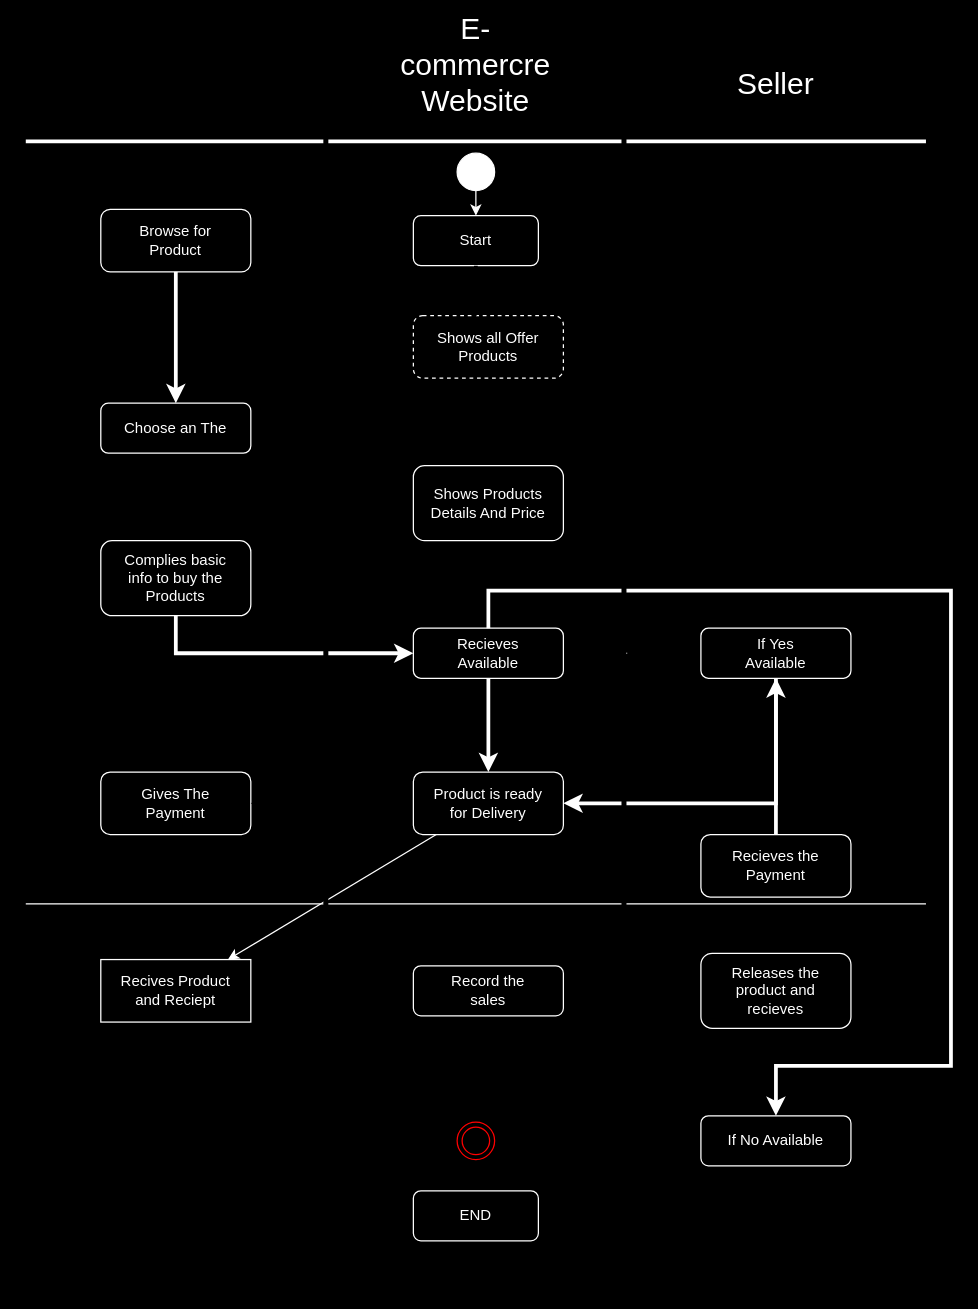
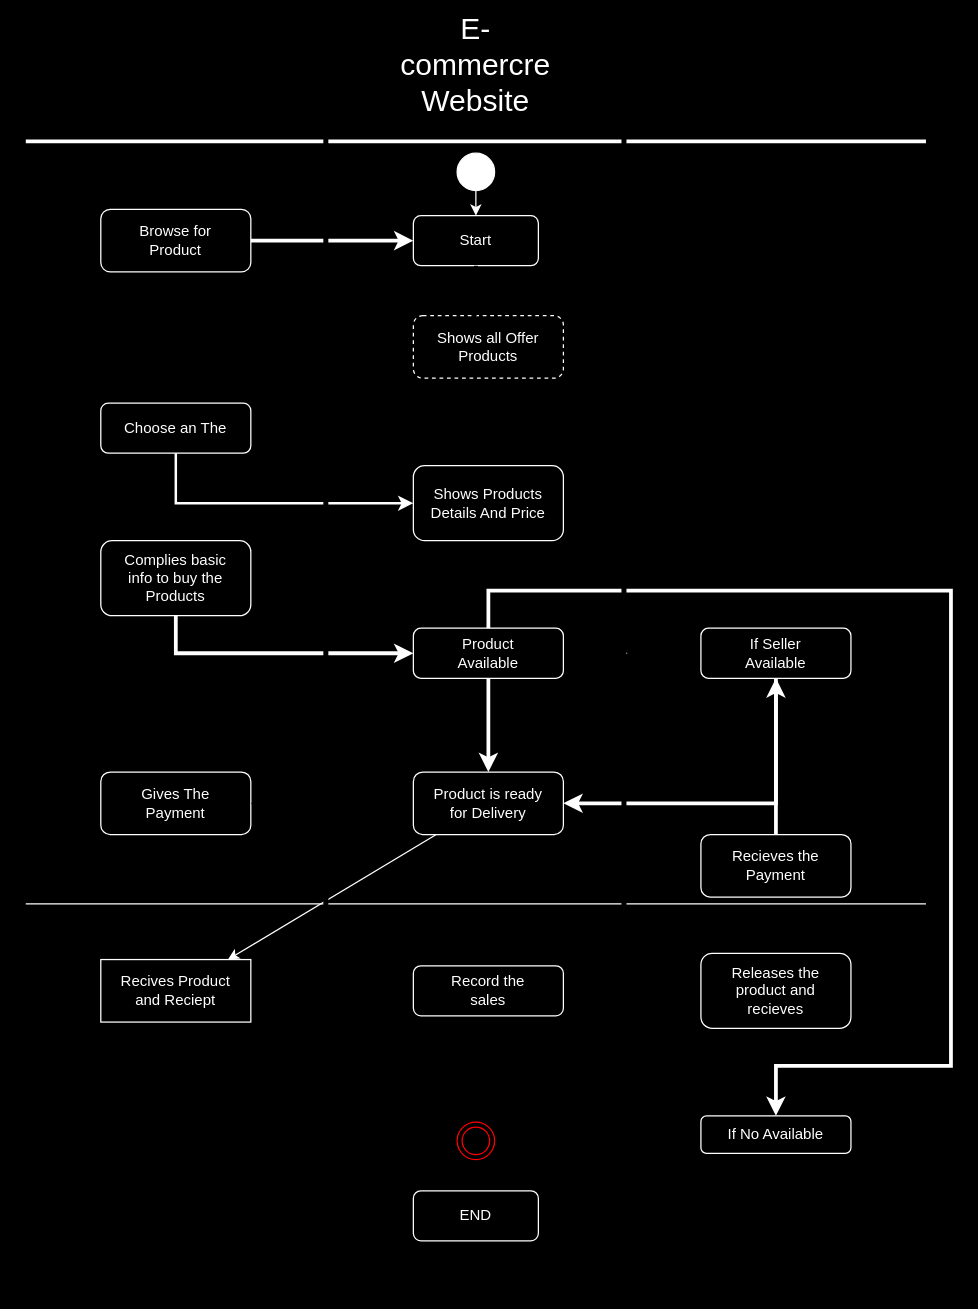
  <mxCell id="0" />
  <mxCell id="1" parent="0" />
  <mxCell id="2" value="E-commercre&lt;br&gt;Website" style="text;html=1;strokeColor=none;fillColor=none;align=center;verticalAlign=middle;whiteSpace=wrap;rounded=0;fontColor=#FFFFFF;fontSize=24;" parent="1" vertex="1"><mxGeometry x="320" width="120" height="60" as="geometry" y="22" /></mxCell>
- <mxCell id="3" value="Seller" style="text;html=1;strokeColor=none;fillColor=none;align=center;verticalAlign=middle;whiteSpace=wrap;rounded=0;fontColor=#FFFFFF;fontSize=24;" parent="1" vertex="1"><mxGeometry x="560" y="52" width="120" height="30" as="geometry" /></mxCell>
  <mxCell id="4" value="" style="line;strokeWidth=1;strokeColor=#FFFFFF;" parent="1" vertex="1"><mxGeometry x="260" y="42" width="1" height="960" as="geometry" /></mxCell>
  <mxCell id="5" value="" style="line;strokeWidth=1;strokeColor=#FFFFFF;" parent="1" vertex="1"><mxGeometry x="500" y="42" width="1" height="960" as="geometry" /></mxCell>
  <mxCell id="6" value="" style="line;strokeWidth=3;strokeColor=#FFFFFF;" parent="1" vertex="1"><mxGeometry x="20" y="112" width="720" height="1" as="geometry" /></mxCell>
  <mxCell id="7" value="" style="line;strokeWidth=1;strokeColor=#FFFFFF;" parent="1" vertex="1"><mxGeometry x="20" y="722" width="720" height="1" as="geometry" /></mxCell>
  <mxCell id="8" value="" style="ellipse;whiteSpace=wrap;html=1;aspect=fixed;strokeColor=#FFFFFF;fillColor=#FFFFFF;" parent="1" vertex="1"><mxGeometry x="365" y="122" width="30" height="30" as="geometry" /></mxCell>
  <mxCell id="9" value="Start" style="rounded=1;whiteSpace=wrap;html=1;fillColor=#000000;strokeColor=#FFFFFF;fontColor=#FFFFFF;" parent="1" vertex="1"><mxGeometry x="330" y="172" width="100" height="40" as="geometry" /></mxCell>
  <mxCell id="10" value="Browse for&lt;br&gt;Product" style="rounded=1;whiteSpace=wrap;html=1;fillColor=#000000;strokeColor=#FFFFFF;fontColor=#FFFFFF;" parent="1" vertex="1"><mxGeometry x="80" y="167" width="120" height="50" as="geometry" /></mxCell>
  <mxCell id="11" style="edgeStyle=orthogonalEdgeStyle;rounded=0;orthogonalLoop=1;jettySize=auto;html=1;entryX=1;entryY=0.5;entryDx=0;entryDy=0;strokeWidth=3;" edge="1" parent="1" source="12" target="13"><mxGeometry relative="1" as="geometry"><Array as="points"><mxPoint x="380" y="342" /></Array></mxGeometry></mxCell>
  <mxCell id="12" value="Shows all Offer&lt;br&gt;Products" style="rounded=1;whiteSpace=wrap;html=1;fillColor=#000000;strokeColor=#FFFFFF;fontColor=#FFFFFF;dashed=1;" parent="1" vertex="1"><mxGeometry x="330" y="252" width="120" height="50" as="geometry" /></mxCell>
  <mxCell id="13" value="Choose an The" style="rounded=1;whiteSpace=wrap;html=1;fillColor=#000000;strokeColor=#FFFFFF;fontColor=#FFFFFF;" parent="1" vertex="1"><mxGeometry x="80" y="322" width="120" height="40" as="geometry" /></mxCell>
  <mxCell id="14" style="edgeStyle=orthogonalEdgeStyle;rounded=0;orthogonalLoop=1;jettySize=auto;html=1;entryX=1;entryY=0.5;entryDx=0;entryDy=0;strokeWidth=3;" edge="1" parent="1" source="15" target="16"><mxGeometry relative="1" as="geometry"><Array as="points"><mxPoint x="390" y="462" /></Array></mxGeometry></mxCell>
  <mxCell id="15" value="Shows Products&lt;br&gt;Details And Price" style="rounded=1;whiteSpace=wrap;html=1;fillColor=#000000;strokeColor=#FFFFFF;fontColor=#FFFFFF;" parent="1" vertex="1"><mxGeometry x="330" y="372" width="120" height="60" as="geometry" /></mxCell>
  <mxCell id="16" value="Complies basic&lt;br&gt;info to buy the&lt;br&gt;Products" style="rounded=1;whiteSpace=wrap;html=1;fillColor=#000000;strokeColor=#FFFFFF;fontColor=#FFFFFF;" parent="1" vertex="1"><mxGeometry x="80" y="432" width="120" height="60" as="geometry" /></mxCell>
- <mxCell id="17" value="Recieves&lt;br&gt;Available" style="rounded=1;whiteSpace=wrap;html=1;fillColor=#000000;strokeColor=#FFFFFF;fontColor=#FFFFFF;" parent="1" vertex="1"><mxGeometry x="330" y="502" width="120" height="40" as="geometry" /></mxCell>
- <mxCell id="18" value="If Yes&lt;br&gt;Available" style="rounded=1;whiteSpace=wrap;html=1;fillColor=#000000;strokeColor=#FFFFFF;fontColor=#FFFFFF;" parent="1" vertex="1"><mxGeometry x="560" y="502" width="120" height="40" as="geometry" /></mxCell>
+ <mxCell id="17" value="Product&lt;br&gt;Available" style="rounded=1;whiteSpace=wrap;html=1;fillColor=#000000;strokeColor=#FFFFFF;fontColor=#FFFFFF;" parent="1" vertex="1"><mxGeometry x="330" y="502" width="120" height="40" as="geometry" /></mxCell>
+ <mxCell id="18" value="If Seller&lt;br&gt;Available" style="rounded=1;whiteSpace=wrap;html=1;fillColor=#000000;strokeColor=#FFFFFF;fontColor=#FFFFFF;" parent="1" vertex="1"><mxGeometry x="560" y="502" width="120" height="40" as="geometry" /></mxCell>
  <mxCell id="19" style="edgeStyle=orthogonalEdgeStyle;rounded=0;orthogonalLoop=1;jettySize=auto;html=1;entryX=0;entryY=0.5;entryDx=0;entryDy=0;strokeWidth=3;" edge="1" parent="1" source="20" target="23"><mxGeometry relative="1" as="geometry"><Array as="points"><mxPoint x="140" y="692" /></Array></mxGeometry></mxCell>
  <mxCell id="20" value="Gives The&lt;br&gt;Payment" style="rounded=1;whiteSpace=wrap;html=1;fillColor=#000000;strokeColor=#FFFFFF;fontColor=#FFFFFF;" parent="1" vertex="1"><mxGeometry x="80" y="617" width="120" height="50" as="geometry" /></mxCell>
  <mxCell id="21" style="edgeStyle=orthogonalEdgeStyle;rounded=0;orthogonalLoop=1;jettySize=auto;html=1;entryX=1;entryY=0.5;entryDx=0;entryDy=0;strokeWidth=3;" edge="1" parent="1" source="22" target="20"><mxGeometry relative="1" as="geometry" /></mxCell>
  <mxCell id="22" value="Product is ready&lt;br&gt;for Delivery" style="rounded=1;whiteSpace=wrap;html=1;fillColor=#000000;strokeColor=#FFFFFF;fontColor=#FFFFFF;" parent="1" vertex="1"><mxGeometry x="330" y="617" width="120" height="50" as="geometry" /></mxCell>
  <mxCell id="23" value="Recieves the&lt;br&gt;Payment" style="rounded=1;whiteSpace=wrap;html=1;fillColor=#000000;strokeColor=#FFFFFF;fontColor=#FFFFFF;" parent="1" vertex="1"><mxGeometry x="560" y="667" width="120" height="50" as="geometry" /></mxCell>
  <mxCell id="24" style="edgeStyle=orthogonalEdgeStyle;rounded=0;orthogonalLoop=1;jettySize=auto;html=1;entryX=0.5;entryY=0;entryDx=0;entryDy=0;strokeWidth=3;" edge="1" parent="1" source="25" target="43"><mxGeometry relative="1" as="geometry"><Array as="points"><mxPoint x="140" y="852" /><mxPoint x="380" y="852" /></Array></mxGeometry></mxCell>
  <mxCell id="25" value="Recives Product&lt;br&gt;and Reciept" style="whiteSpace=wrap;html=1;fillColor=#000000;strokeColor=#FFFFFF;fontColor=#FFFFFF;rounded=0;" parent="1" vertex="1"><mxGeometry x="80" y="767" width="120" height="50" as="geometry" /></mxCell>
  <mxCell id="26" value="Record the&lt;br&gt;sales" style="rounded=1;whiteSpace=wrap;html=1;fillColor=#000000;strokeColor=#FFFFFF;fontColor=#FFFFFF;" parent="1" vertex="1"><mxGeometry x="330" y="772" width="120" height="40" as="geometry" /></mxCell>
  <mxCell id="27" value="Releases the&lt;br&gt;product and&lt;br&gt;recieves" style="rounded=1;whiteSpace=wrap;html=1;fillColor=#000000;strokeColor=#FFFFFF;fontColor=#FFFFFF;" parent="1" vertex="1"><mxGeometry x="560" y="762" width="120" height="60" as="geometry" /></mxCell>
  <mxCell id="28" style="edgeStyle=orthogonalEdgeStyle;rounded=0;orthogonalLoop=1;jettySize=auto;html=1;entryX=1;entryY=0.5;entryDx=0;entryDy=0;strokeWidth=4;" edge="1" parent="1" source="29" target="43"><mxGeometry relative="1" as="geometry" /></mxCell>
- <mxCell id="29" value="If No Available" style="rounded=1;whiteSpace=wrap;html=1;fillColor=#000000;strokeColor=#FFFFFF;fontColor=#FFFFFF;" parent="1" vertex="1"><mxGeometry x="560" y="892" width="120" height="40" as="geometry" /></mxCell>
+ <mxCell id="29" value="If No Available" style="rounded=1;whiteSpace=wrap;html=1;fillColor=#000000;strokeColor=#FFFFFF;fontColor=#FFFFFF;" parent="1" vertex="1"><mxGeometry x="560" y="892" width="120" height="30" as="geometry" /></mxCell>
  <mxCell id="30" value="END" style="rounded=1;whiteSpace=wrap;html=1;fillColor=#000000;strokeColor=#FFFFFF;fontColor=#FFFFFF;" parent="1" vertex="1"><mxGeometry x="330" y="952" width="100" height="40" as="geometry" /></mxCell>
  <mxCell id="31" value="" style="endArrow=classic;html=1;rounded=0;strokeColor=#FFFFFF;endFill=1;" parent="1" source="8" target="9" edge="1"><mxGeometry width="50" height="50" relative="1" as="geometry"><mxPoint x="380" y="152" as="sourcePoint" /><mxPoint x="380" y="172" as="targetPoint" /></mxGeometry></mxCell>
- <mxCell id="32" value="" style="endArrow=classic;html=1;rounded=0;strokeColor=#FFFFFF;endFill=1;strokeWidth=3;" parent="1" source="10" target="13" edge="1"><mxGeometry width="50" height="50" relative="1" as="geometry"><mxPoint x="200" y="212" as="sourcePoint" /><mxPoint x="330" y="277" as="targetPoint" /></mxGeometry></mxCell>
+ <mxCell id="32" value="" style="endArrow=classic;html=1;rounded=0;strokeColor=#FFFFFF;endFill=1;entryX=0;entryY=0.5;entryDx=0;entryDy=0;strokeWidth=3;" parent="1" source="10" target="9" edge="1"><mxGeometry width="50" height="50" relative="1" as="geometry"><mxPoint x="200" y="212" as="sourcePoint" /><mxPoint x="330" y="277" as="targetPoint" /></mxGeometry></mxCell>
+ <mxCell id="33" value="" style="endArrow=classic;html=1;rounded=0;strokeColor=#FFFFFF;endFill=1;strokeWidth=2;" parent="1" source="13" target="15" edge="1"><mxGeometry width="50" height="50" relative="1" as="geometry"><mxPoint x="200" y="382" as="sourcePoint" /><mxPoint x="330" y="402" as="targetPoint" /><Array as="points"><mxPoint x="140" y="402" /></Array></mxGeometry></mxCell>
  <mxCell id="34" value="" style="endArrow=classic;html=1;rounded=0;strokeColor=#FFFFFF;endFill=1;strokeWidth=3;" parent="1" source="16" target="17" edge="1"><mxGeometry width="50" height="50" relative="1" as="geometry"><mxPoint x="200" y="502" as="sourcePoint" /><mxPoint x="330" y="522" as="targetPoint" /><Array as="points"><mxPoint x="140" y="522" /></Array></mxGeometry></mxCell>
  <mxCell id="35" value="" style="endArrow=classic;html=1;rounded=0;strokeColor=#FFFFFF;endFill=1;strokeWidth=3;" parent="1" source="17" target="22" edge="1"><mxGeometry width="50" height="50" relative="1" as="geometry"><mxPoint x="450" y="522" as="sourcePoint" /><mxPoint x="560" y="522" as="targetPoint" /></mxGeometry></mxCell>
  <mxCell id="36" value="" style="endArrow=classic;html=1;rounded=0;strokeColor=#FFFFFF;endFill=1;strokeWidth=3;" parent="1" source="18" target="22" edge="1"><mxGeometry width="50" height="50" relative="1" as="geometry"><mxPoint x="560" y="522" as="sourcePoint" /><mxPoint x="450" y="642" as="targetPoint" /><Array as="points"><mxPoint x="620" y="642" /></Array></mxGeometry></mxCell>
  <mxCell id="37" value="" style="endArrow=classic;html=1;rounded=0;strokeColor=#FFFFFF;endFill=1;strokeWidth=3;" parent="1" source="23" target="18" edge="1"><mxGeometry width="50" height="50" relative="1" as="geometry"><mxPoint x="620" y="692" as="sourcePoint" /><mxPoint x="620" y="752" as="targetPoint" /></mxGeometry></mxCell>
  <mxCell id="38" value="" style="endArrow=classic;html=1;rounded=0;strokeColor=#FFFFFF;endFill=1;" parent="1" source="22" target="25" edge="1"><mxGeometry width="50" height="50" relative="1" as="geometry"><mxPoint x="330" y="642" as="sourcePoint" /><mxPoint x="200" y="792" as="targetPoint" /></mxGeometry></mxCell>
  <mxCell id="39" value="" style="edgeStyle=orthogonalEdgeStyle;endArrow=classic;html=1;rounded=0;strokeColor=#FFFFFF;endFill=1;strokeWidth=3;" parent="1" source="17" target="29" edge="1"><mxGeometry width="50" height="50" relative="1" as="geometry"><mxPoint x="390" y="542" as="sourcePoint" /><mxPoint x="620" y="892" as="targetPoint" /><Array as="points"><mxPoint x="390" y="472" /><mxPoint x="760" y="472" /><mxPoint x="760" y="852" /><mxPoint x="620" y="852" /></Array></mxGeometry></mxCell>
  <mxCell id="40" value="" style="endArrow=none;html=1;rounded=0;strokeWidth=4;" edge="1" parent="1"><mxGeometry width="50" height="50" relative="1" as="geometry"><mxPoint x="260" y="1024.051" as="sourcePoint" /><mxPoint x="260" as="targetPoint" y="22" /></mxGeometry></mxCell>
  <mxCell id="41" value="" style="endArrow=none;html=1;rounded=0;strokeWidth=4;" edge="1" parent="1"><mxGeometry width="50" height="50" relative="1" as="geometry"><mxPoint x="498.46" y="1023.021" as="sourcePoint" /><mxPoint x="498.46" y="20.97" as="targetPoint" /></mxGeometry></mxCell>
  <mxCell id="42" style="edgeStyle=orthogonalEdgeStyle;rounded=0;orthogonalLoop=1;jettySize=auto;html=1;exitX=0.5;exitY=1;exitDx=0;exitDy=0;entryX=0.406;entryY=0.073;entryDx=0;entryDy=0;entryPerimeter=0;strokeWidth=3;dashed=1;" edge="1" parent="1" source="9" target="12"><mxGeometry relative="1" as="geometry" /></mxCell>
  <mxCell id="43" value="" style="ellipse;html=1;shape=endState;fillColor=#000000;strokeColor=#ff0000;" vertex="1" parent="1"><mxGeometry x="365" y="897" width="30" height="30" as="geometry" /></mxCell>
